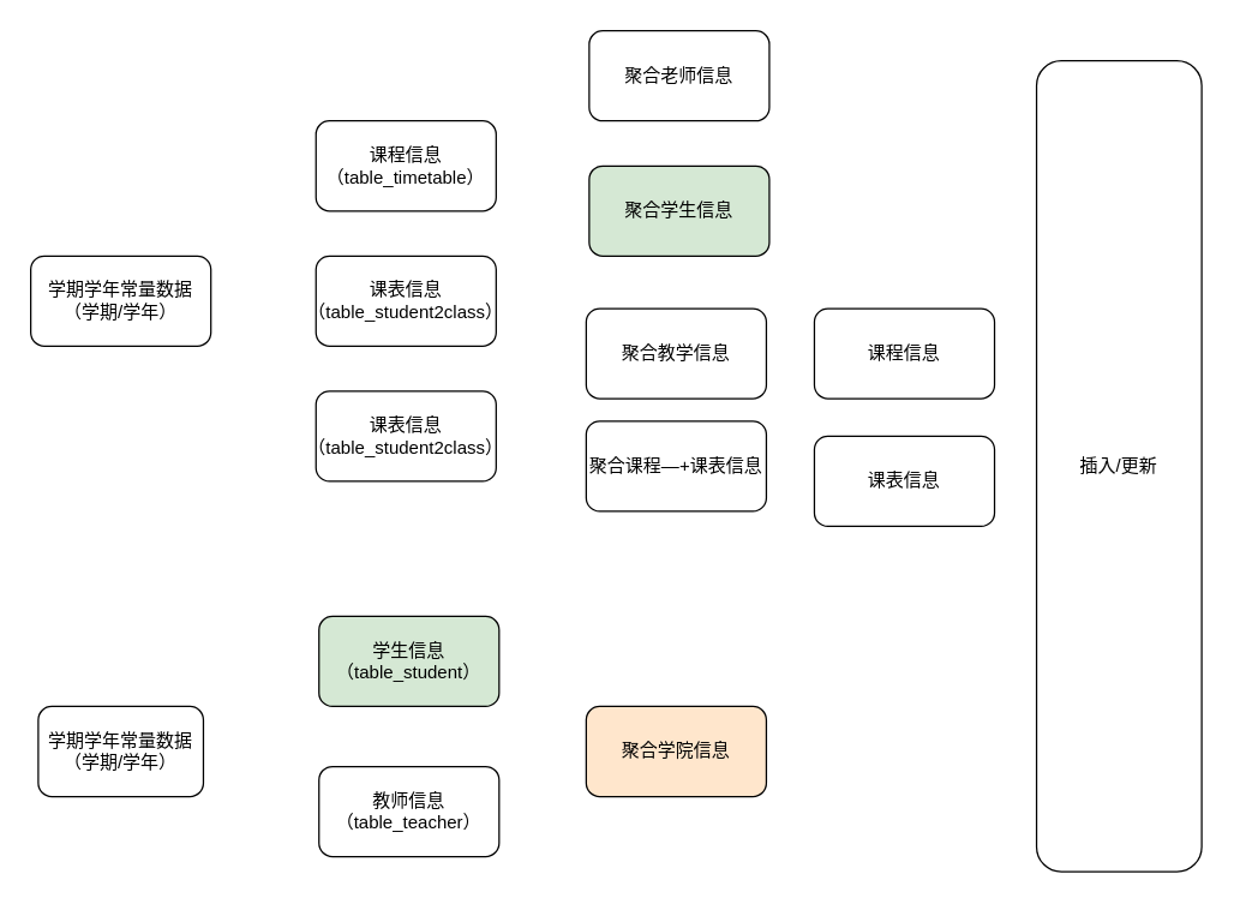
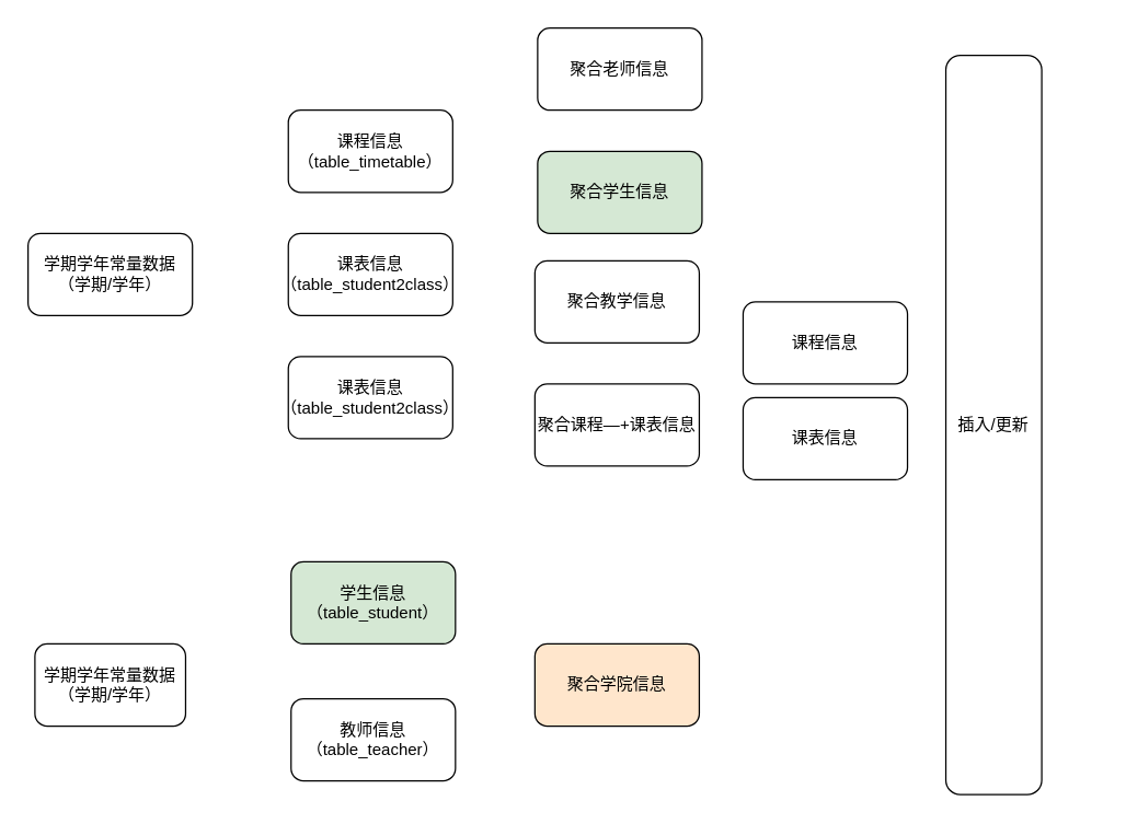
  <mxCell id="0" />
  <mxCell id="1" parent="0" />
  <mxCell id="2" value="学期学年常量数据（学期/学年）" style="rounded=1;whiteSpace=wrap;html=1;" vertex="1" parent="1"><mxGeometry x="20" y="170" width="120" height="60" as="geometry" /></mxCell>
  <mxCell id="3" value="课程信息（table_timetable）" style="rounded=1;whiteSpace=wrap;html=1;" vertex="1" parent="1"><mxGeometry x="210" y="80" width="120" height="60" as="geometry" /></mxCell>
  <mxCell id="4" value="聚合老师信息" style="rounded=1;whiteSpace=wrap;html=1;" vertex="1" parent="1"><mxGeometry x="392" width="120" height="60" as="geometry" y="20" /></mxCell>
  <mxCell id="5" value="聚合学生信息" style="rounded=1;whiteSpace=wrap;html=1;fillColor=#d5e8d4;" vertex="1" parent="1"><mxGeometry x="392" y="110" width="120" height="60" as="geometry" /></mxCell>
  <mxCell id="6" value="聚合学院信息" style="rounded=1;whiteSpace=wrap;html=1;fillColor=#ffe6cc;" vertex="1" parent="1"><mxGeometry x="390" y="470" width="120" height="60" as="geometry" /></mxCell>
  <mxCell id="7" value="聚合课程—+课表信息" style="rounded=1;whiteSpace=wrap;html=1;" vertex="1" parent="1"><mxGeometry x="390" y="280" width="120" height="60" as="geometry" /></mxCell>
  <mxCell id="8" value="课表信息（table_student2class）" style="rounded=1;whiteSpace=wrap;html=1;" vertex="1" parent="1"><mxGeometry x="210" y="170" width="120" height="60" as="geometry" /></mxCell>
  <mxCell id="9" value="课表信息（table_student2class）" style="rounded=1;whiteSpace=wrap;html=1;" vertex="1" parent="1"><mxGeometry x="210" y="260" width="120" height="60" as="geometry" /></mxCell>
  <mxCell id="10" value="学生信息&lt;br&gt;（table_student）" style="rounded=1;whiteSpace=wrap;html=1;fillColor=#d5e8d4;" vertex="1" parent="1"><mxGeometry x="212" y="410" width="120" height="60" as="geometry" /></mxCell>
  <mxCell id="11" value="教师信息&lt;br&gt;（table_teacher）" style="rounded=1;whiteSpace=wrap;html=1;" vertex="1" parent="1"><mxGeometry x="212" y="510" width="120" height="60" as="geometry" /></mxCell>
  <mxCell id="12" value="学期学年常量数据&lt;br&gt;（学期/学年）" style="rounded=1;whiteSpace=wrap;html=1;" vertex="1" parent="1"><mxGeometry x="25" y="470" width="110" height="60" as="geometry" /></mxCell>
- <mxCell id="13" value="课程信息" style="rounded=1;whiteSpace=wrap;html=1;" vertex="1" parent="1"><mxGeometry x="542" y="205" width="120" height="60" as="geometry" /></mxCell>
+ <mxCell id="13" value="课程信息" style="rounded=1;whiteSpace=wrap;html=1;" vertex="1" parent="1"><mxGeometry x="542" y="220" width="120" height="60" as="geometry" /></mxCell>
  <mxCell id="14" value="课表信息" style="rounded=1;whiteSpace=wrap;html=1;" vertex="1" parent="1"><mxGeometry x="542" y="290" width="120" height="60" as="geometry" /></mxCell>
- <mxCell id="15" value="插入/更新" style="rounded=1;whiteSpace=wrap;html=1;" vertex="1" parent="1"><mxGeometry x="690" y="40" width="110" height="540" as="geometry" /></mxCell>
- <mxCell id="16" value="聚合教学信息" style="rounded=1;whiteSpace=wrap;html=1;" vertex="1" parent="1"><mxGeometry x="390" y="205" width="120" height="60" as="geometry" /></mxCell>
+ <mxCell id="15" value="插入/更新" style="rounded=1;whiteSpace=wrap;html=1;" vertex="1" parent="1"><mxGeometry x="690" y="40" width="70" height="540" as="geometry" /></mxCell>
+ <mxCell id="16" value="聚合教学信息" style="rounded=1;whiteSpace=wrap;html=1;" vertex="1" parent="1"><mxGeometry x="390" y="190" width="120" height="60" as="geometry" /></mxCell>
